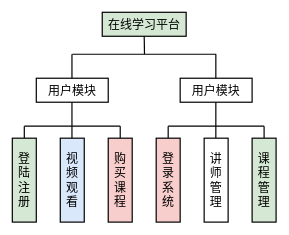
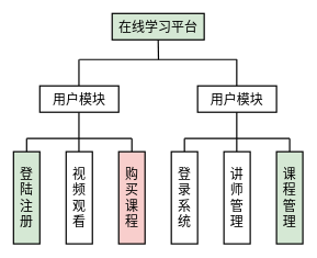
  <mxCell id="0" />
  <mxCell id="1" parent="0" />
  <mxCell id="2" value="&lt;font style=&quot;font-size: 20px;&quot;&gt;在线学习平台&lt;/font&gt;" style="rounded=0;whiteSpace=wrap;html=1;strokeWidth=2;fillColor=#d5e8d4;" vertex="1" parent="1"><mxGeometry x="170" y="20" width="140" height="40" as="geometry" /></mxCell>
  <mxCell id="3" value="" style="endArrow=none;html=1;rounded=0;strokeWidth=2;" edge="1" parent="1"><mxGeometry width="50" height="50" relative="1" as="geometry"><mxPoint x="240.5" y="90" as="sourcePoint" /><mxPoint x="240" y="60" as="targetPoint" /></mxGeometry></mxCell>
  <mxCell id="4" value="" style="endArrow=none;html=1;rounded=0;strokeWidth=2;" edge="1" parent="1"><mxGeometry width="50" height="50" relative="1" as="geometry"><mxPoint x="120" y="90" as="sourcePoint" /><mxPoint x="360" y="90" as="targetPoint" /></mxGeometry></mxCell>
  <mxCell id="5" value="" style="endArrow=none;html=1;rounded=0;strokeWidth=2;" edge="1" parent="1"><mxGeometry width="50" height="50" relative="1" as="geometry"><mxPoint x="119.5" y="130" as="sourcePoint" /><mxPoint x="119.5" y="90" as="targetPoint" /><Array as="points"><mxPoint x="119.5" y="120" /><mxPoint x="119.5" y="110" /></Array></mxGeometry></mxCell>
  <mxCell id="6" value="" style="endArrow=none;html=1;rounded=0;strokeWidth=2;" edge="1" parent="1"><mxGeometry width="50" height="50" relative="1" as="geometry"><mxPoint x="119.5" y="210" as="sourcePoint" /><mxPoint x="119.5" y="170" as="targetPoint" /><Array as="points"><mxPoint x="119.5" y="200" /><mxPoint x="119.5" y="190" /></Array></mxGeometry></mxCell>
  <mxCell id="7" value="&lt;font style=&quot;font-size: 20px;&quot;&gt;用户模块&lt;/font&gt;" style="rounded=0;whiteSpace=wrap;html=1;strokeWidth=2;" vertex="1" parent="1"><mxGeometry x="60" y="130" width="120" height="40" as="geometry" /></mxCell>
  <mxCell id="8" value="" style="endArrow=none;html=1;rounded=0;strokeWidth=2;" edge="1" parent="1"><mxGeometry width="50" height="50" relative="1" as="geometry"><mxPoint x="119.5" y="230" as="sourcePoint" /><mxPoint x="119.5" y="210" as="targetPoint" /><Array as="points"><mxPoint x="119.5" y="220" /><mxPoint x="119.5" y="210" /></Array></mxGeometry></mxCell>
  <mxCell id="9" value="" style="endArrow=none;html=1;rounded=0;strokeWidth=2;" edge="1" parent="1"><mxGeometry width="50" height="50" relative="1" as="geometry"><mxPoint x="40" y="210" as="sourcePoint" /><mxPoint x="200" y="210" as="targetPoint" /></mxGeometry></mxCell>
- <mxCell id="10" value="&lt;font style=&quot;font-size: 20px;&quot;&gt;视频观看&lt;/font&gt;" style="rounded=0;whiteSpace=wrap;html=1;strokeWidth=2;fillColor=#dae8fc;" vertex="1" parent="1"><mxGeometry x="100" y="230" width="40" height="140" as="geometry" /></mxCell>
+ <mxCell id="10" value="&lt;font style=&quot;font-size: 20px;&quot;&gt;视频观看&lt;/font&gt;" style="rounded=0;whiteSpace=wrap;html=1;strokeWidth=2;" vertex="1" parent="1"><mxGeometry x="100" y="230" width="40" height="140" as="geometry" /></mxCell>
  <mxCell id="11" value="" style="endArrow=none;html=1;rounded=0;strokeWidth=2;" edge="1" parent="1"><mxGeometry width="50" height="50" relative="1" as="geometry"><mxPoint x="200" y="230" as="sourcePoint" /><mxPoint x="200" y="210" as="targetPoint" /><Array as="points"><mxPoint x="200" y="220" /><mxPoint x="200" y="210" /></Array></mxGeometry></mxCell>
  <mxCell id="12" value="" style="endArrow=none;html=1;rounded=0;strokeWidth=2;" edge="1" parent="1"><mxGeometry width="50" height="50" relative="1" as="geometry"><mxPoint x="40" y="230" as="sourcePoint" /><mxPoint x="40" y="210" as="targetPoint" /><Array as="points"><mxPoint x="40" y="220" /><mxPoint x="40" y="210" /></Array></mxGeometry></mxCell>
  <mxCell id="13" value="&lt;span style=&quot;font-size: 20px;&quot;&gt;购买课程&lt;/span&gt;" style="rounded=0;whiteSpace=wrap;html=1;strokeWidth=2;fillColor=#f8cecc;" vertex="1" parent="1"><mxGeometry x="180" y="230" width="40" height="140" as="geometry" /></mxCell>
  <mxCell id="14" value="&lt;font style=&quot;font-size: 20px;&quot;&gt;登陆注册&lt;/font&gt;" style="rounded=0;whiteSpace=wrap;html=1;strokeWidth=2;fillColor=#d5e8d4;" vertex="1" parent="1"><mxGeometry x="20" y="230" width="40" height="140" as="geometry" /></mxCell>
  <mxCell id="15" value="" style="endArrow=none;html=1;rounded=0;strokeWidth=2;" edge="1" parent="1"><mxGeometry width="50" height="50" relative="1" as="geometry"><mxPoint x="359.5" y="130" as="sourcePoint" /><mxPoint x="359.5" y="90" as="targetPoint" /><Array as="points"><mxPoint x="359.5" y="120" /><mxPoint x="359.5" y="110" /></Array></mxGeometry></mxCell>
  <mxCell id="16" value="&lt;font style=&quot;font-size: 20px;&quot;&gt;用户模块&lt;/font&gt;" style="rounded=0;whiteSpace=wrap;html=1;strokeWidth=2;" vertex="1" parent="1"><mxGeometry x="300" y="130" width="120" height="40" as="geometry" /></mxCell>
  <mxCell id="17" value="" style="endArrow=none;html=1;rounded=0;strokeWidth=2;" edge="1" parent="1"><mxGeometry width="50" height="50" relative="1" as="geometry"><mxPoint x="359.5" y="230" as="sourcePoint" /><mxPoint x="359.5" y="210" as="targetPoint" /><Array as="points"><mxPoint x="359.5" y="220" /><mxPoint x="359.5" y="210" /></Array></mxGeometry></mxCell>
  <mxCell id="18" value="" style="endArrow=none;html=1;rounded=0;strokeWidth=2;" edge="1" parent="1"><mxGeometry width="50" height="50" relative="1" as="geometry"><mxPoint x="280" y="210" as="sourcePoint" /><mxPoint x="440" y="210" as="targetPoint" /></mxGeometry></mxCell>
  <mxCell id="19" value="&lt;span style=&quot;font-size: 20px;&quot;&gt;讲师管理&lt;/span&gt;" style="rounded=0;whiteSpace=wrap;html=1;strokeWidth=2;" vertex="1" parent="1"><mxGeometry x="340" y="230" width="40" height="140" as="geometry" /></mxCell>
  <mxCell id="20" value="" style="endArrow=none;html=1;rounded=0;strokeWidth=2;" edge="1" parent="1"><mxGeometry width="50" height="50" relative="1" as="geometry"><mxPoint x="440" y="230" as="sourcePoint" /><mxPoint x="440" y="210" as="targetPoint" /><Array as="points"><mxPoint x="440" y="220" /><mxPoint x="440" y="210" /></Array></mxGeometry></mxCell>
  <mxCell id="21" value="" style="endArrow=none;html=1;rounded=0;strokeWidth=2;" edge="1" parent="1"><mxGeometry width="50" height="50" relative="1" as="geometry"><mxPoint x="280" y="230" as="sourcePoint" /><mxPoint x="280" y="210" as="targetPoint" /><Array as="points"><mxPoint x="280" y="220" /><mxPoint x="280" y="210" /></Array></mxGeometry></mxCell>
  <mxCell id="22" value="&lt;span style=&quot;font-size: 20px;&quot;&gt;课程管理&lt;/span&gt;" style="rounded=0;whiteSpace=wrap;html=1;strokeWidth=2;fillColor=#d5e8d4;" vertex="1" parent="1"><mxGeometry x="420" y="230" width="40" height="140" as="geometry" /></mxCell>
- <mxCell id="23" value="&lt;font style=&quot;font-size: 20px;&quot;&gt;登录系统&lt;/font&gt;" style="rounded=0;whiteSpace=wrap;html=1;strokeWidth=2;fillColor=#f8cecc;" vertex="1" parent="1"><mxGeometry x="260" y="230" width="40" height="140" as="geometry" /></mxCell>
+ <mxCell id="23" value="&lt;font style=&quot;font-size: 20px;&quot;&gt;登录系统&lt;/font&gt;" style="rounded=0;whiteSpace=wrap;html=1;strokeWidth=2;" vertex="1" parent="1"><mxGeometry x="260" y="230" width="40" height="140" as="geometry" /></mxCell>
  <mxCell id="24" value="" style="endArrow=none;html=1;rounded=0;strokeWidth=2;" edge="1" parent="1"><mxGeometry width="50" height="50" relative="1" as="geometry"><mxPoint x="359.5" y="210" as="sourcePoint" /><mxPoint x="359.5" y="170" as="targetPoint" /><Array as="points"><mxPoint x="359.5" y="200" /><mxPoint x="359.5" y="190" /></Array></mxGeometry></mxCell>
